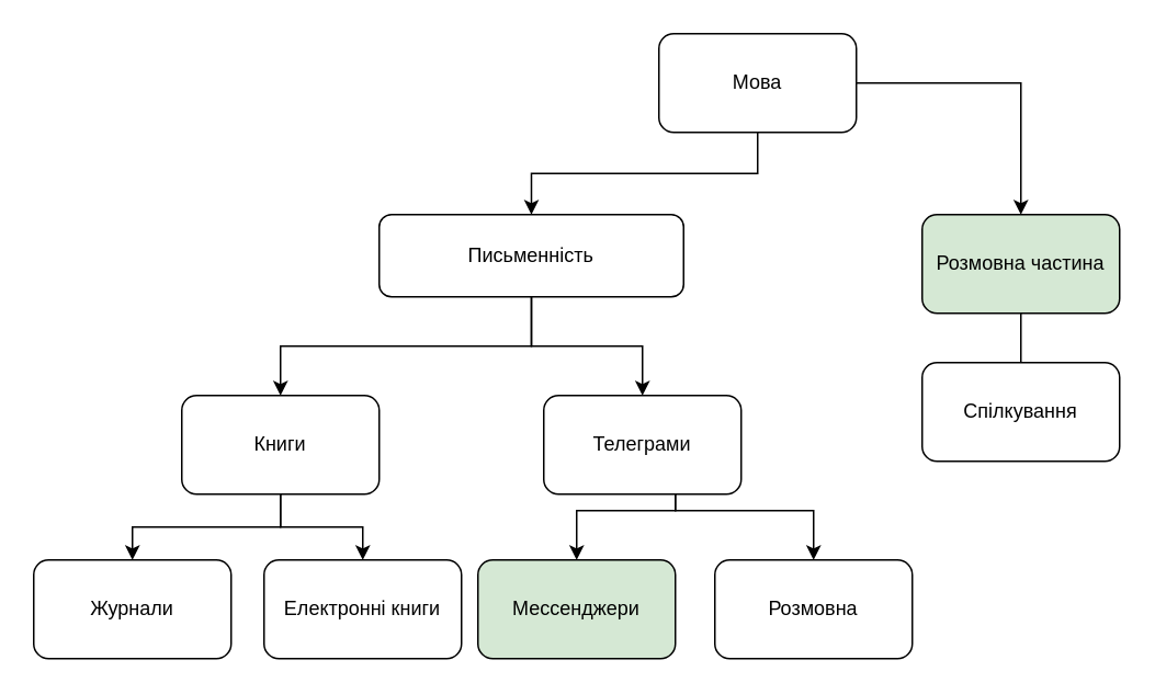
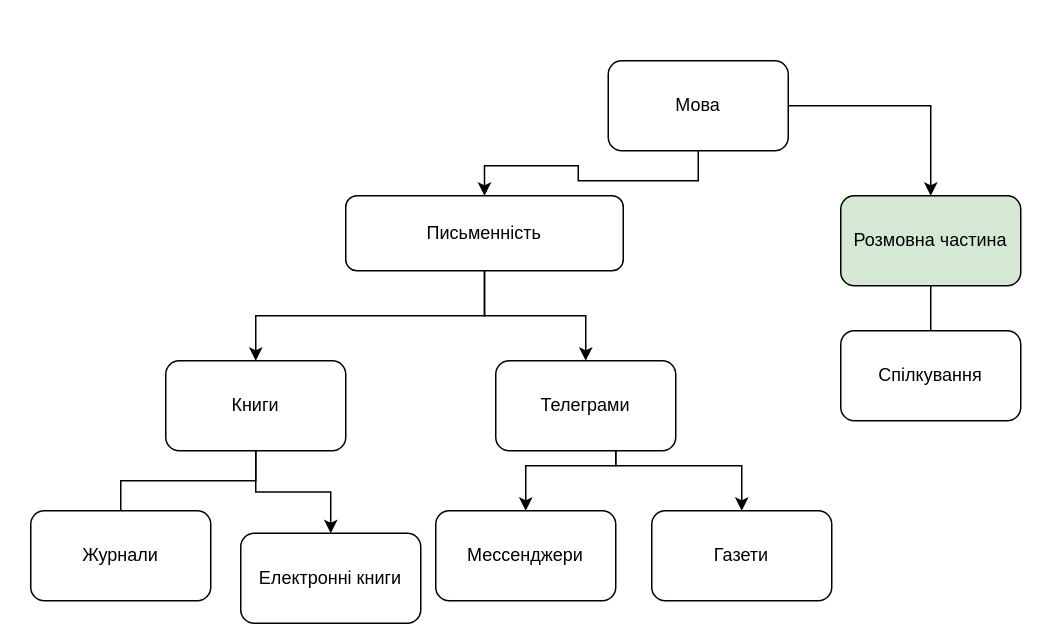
  <mxCell id="0" />
  <mxCell id="1" parent="0" />
  <mxCell id="2" style="edgeStyle=orthogonalEdgeStyle;rounded=0;orthogonalLoop=1;jettySize=auto;html=1;entryX=0.5;entryY=0;entryDx=0;entryDy=0;" edge="1" parent="1" source="4" target="7"><mxGeometry relative="1" as="geometry" /></mxCell>
  <mxCell id="3" style="edgeStyle=orthogonalEdgeStyle;rounded=0;orthogonalLoop=1;jettySize=auto;html=1;entryX=0.5;entryY=0;entryDx=0;entryDy=0;" edge="1" parent="1" source="4" target="9"><mxGeometry relative="1" as="geometry" /></mxCell>
- <mxCell id="4" value="Мова" style="rounded=1;whiteSpace=wrap;html=1;" vertex="1" parent="1"><mxGeometry x="400" y="20" width="120" height="60" as="geometry" /></mxCell>
+ <mxCell id="4" value="Мова" style="rounded=1;whiteSpace=wrap;html=1;" vertex="1" parent="1"><mxGeometry x="405" y="40" width="120" height="60" as="geometry" /></mxCell>
  <mxCell id="5" style="edgeStyle=orthogonalEdgeStyle;rounded=0;orthogonalLoop=1;jettySize=auto;html=1;entryX=0.5;entryY=0;entryDx=0;entryDy=0;" edge="1" parent="1" source="7" target="16"><mxGeometry relative="1" as="geometry" /></mxCell>
  <mxCell id="6" style="edgeStyle=orthogonalEdgeStyle;rounded=0;orthogonalLoop=1;jettySize=auto;html=1;entryX=0.5;entryY=0;entryDx=0;entryDy=0;" edge="1" parent="1" source="7" target="12"><mxGeometry relative="1" as="geometry" /></mxCell>
  <mxCell id="7" value="Письменність" style="rounded=1;whiteSpace=wrap;html=1;" vertex="1" parent="1"><mxGeometry x="230" y="130" width="185" height="50" as="geometry" /></mxCell>
  <mxCell id="8" style="edgeStyle=orthogonalEdgeStyle;rounded=0;orthogonalLoop=1;jettySize=auto;html=1;entryX=0.5;entryY=0;entryDx=0;entryDy=0;" edge="1" parent="1" source="9" target="13"><mxGeometry relative="1" as="geometry"><Array as="points"><mxPoint x="620" y="240" /></Array></mxGeometry></mxCell>
  <mxCell id="9" value="Розмовна частина" style="rounded=1;whiteSpace=wrap;html=1;fillColor=#d5e8d4;" vertex="1" parent="1"><mxGeometry x="560" y="130" width="120" height="60" as="geometry" /></mxCell>
  <mxCell id="10" style="edgeStyle=orthogonalEdgeStyle;rounded=0;orthogonalLoop=1;jettySize=auto;html=1;entryX=0.5;entryY=0;entryDx=0;entryDy=0;" edge="1" parent="1" source="12" target="19"><mxGeometry relative="1" as="geometry"><Array as="points"><mxPoint x="410" y="310" /><mxPoint x="494" y="310" /></Array></mxGeometry></mxCell>
  <mxCell id="11" style="edgeStyle=orthogonalEdgeStyle;rounded=0;orthogonalLoop=1;jettySize=auto;html=1;entryX=0.5;entryY=0;entryDx=0;entryDy=0;" edge="1" parent="1" source="12" target="20"><mxGeometry relative="1" as="geometry"><Array as="points"><mxPoint x="410" y="310" /><mxPoint x="350" y="310" /></Array></mxGeometry></mxCell>
  <mxCell id="12" value="Телеграми" style="rounded=1;whiteSpace=wrap;html=1;" vertex="1" parent="1"><mxGeometry x="330" y="240" width="120" height="60" as="geometry" /></mxCell>
  <mxCell id="13" value="Спілкування" style="rounded=1;whiteSpace=wrap;html=1;" vertex="1" parent="1"><mxGeometry x="560" y="220" width="120" height="60" as="geometry" /></mxCell>
- <mxCell id="14" style="edgeStyle=orthogonalEdgeStyle;rounded=0;orthogonalLoop=1;jettySize=auto;html=1;entryX=0.5;entryY=0;entryDx=0;entryDy=0;" edge="1" parent="1" source="16" target="17"><mxGeometry relative="1" as="geometry" /></mxCell>
+ <mxCell id="14" style="edgeStyle=orthogonalEdgeStyle;rounded=0;orthogonalLoop=1;jettySize=auto;html=1;entryX=0.5;entryY=0;entryDx=0;entryDy=0;endArrow=none;" edge="1" parent="1" source="16" target="17"><mxGeometry relative="1" as="geometry" /></mxCell>
  <mxCell id="15" style="edgeStyle=orthogonalEdgeStyle;rounded=0;orthogonalLoop=1;jettySize=auto;html=1;entryX=0.5;entryY=0;entryDx=0;entryDy=0;" edge="1" parent="1" source="16" target="18"><mxGeometry relative="1" as="geometry" /></mxCell>
  <mxCell id="16" value="Книги" style="rounded=1;whiteSpace=wrap;html=1;" vertex="1" parent="1"><mxGeometry x="110" y="240" width="120" height="60" as="geometry" /></mxCell>
  <mxCell id="17" value="Журнали" style="rounded=1;whiteSpace=wrap;html=1;" vertex="1" parent="1"><mxGeometry x="20" y="340" width="120" height="60" as="geometry" /></mxCell>
- <mxCell id="18" value="Електронні книги" style="rounded=1;whiteSpace=wrap;html=1;" vertex="1" parent="1"><mxGeometry x="160" y="340" width="120" height="60" as="geometry" /></mxCell>
- <mxCell id="19" value="Розмовна" style="rounded=1;whiteSpace=wrap;html=1;" vertex="1" parent="1"><mxGeometry x="434" y="340" width="120" height="60" as="geometry" /></mxCell>
- <mxCell id="20" value="Мессенджери" style="rounded=1;whiteSpace=wrap;html=1;fillColor=#d5e8d4;" vertex="1" parent="1"><mxGeometry x="290" y="340" width="120" height="60" as="geometry" /></mxCell>
+ <mxCell id="18" value="Електронні книги" style="rounded=1;whiteSpace=wrap;html=1;" vertex="1" parent="1"><mxGeometry x="160" y="355" width="120" height="60" as="geometry" /></mxCell>
+ <mxCell id="19" value="Газети" style="rounded=1;whiteSpace=wrap;html=1;" vertex="1" parent="1"><mxGeometry x="434" y="340" width="120" height="60" as="geometry" /></mxCell>
+ <mxCell id="20" value="Мессенджери" style="rounded=1;whiteSpace=wrap;html=1;" vertex="1" parent="1"><mxGeometry x="290" y="340" width="120" height="60" as="geometry" /></mxCell>
